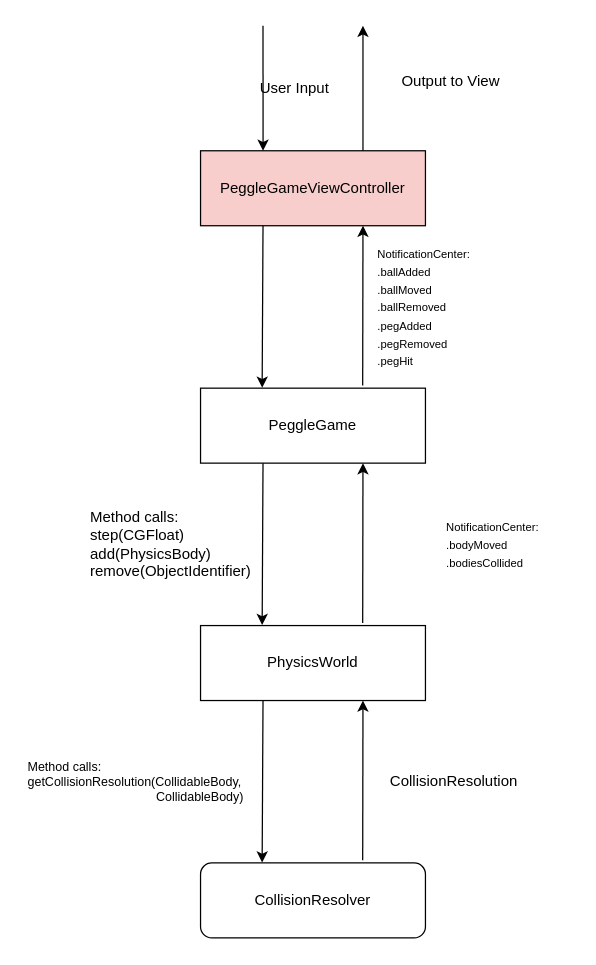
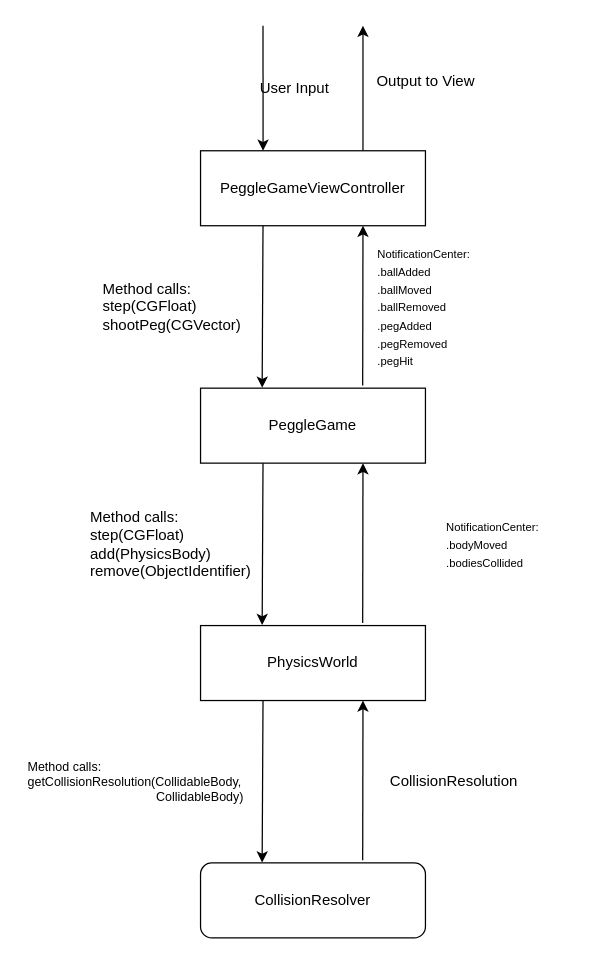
  <mxCell id="0" />
  <mxCell id="1" parent="0" />
- <mxCell id="2" value="PeggleGameViewController" style="rounded=0;whiteSpace=wrap;html=1;fillColor=#f8cecc;" vertex="1" parent="1"><mxGeometry x="160" y="120" width="180" height="60" as="geometry" /></mxCell>
+ <mxCell id="2" value="PeggleGameViewController" style="rounded=0;whiteSpace=wrap;html=1;" vertex="1" parent="1"><mxGeometry x="160" y="120" width="180" height="60" as="geometry" /></mxCell>
  <mxCell id="3" value="PeggleGame" style="rounded=0;whiteSpace=wrap;html=1;" vertex="1" parent="1"><mxGeometry x="160" y="310" width="180" height="60" as="geometry" /></mxCell>
  <mxCell id="4" value="" style="endArrow=classic;html=1;rounded=0;entryX=0.278;entryY=0;entryDx=0;entryDy=0;entryPerimeter=0;" edge="1" parent="1" target="2"><mxGeometry width="50" height="50" relative="1" as="geometry"><mxPoint x="210" y="20" as="sourcePoint" /><mxPoint x="220" y="100" as="targetPoint" /></mxGeometry></mxCell>
  <mxCell id="5" value="User Input" style="text;html=1;align=center;verticalAlign=middle;resizable=0;points=[];autosize=1;strokeColor=none;fillColor=none;" vertex="1" parent="1"><mxGeometry x="195" y="55" width="80" height="30" as="geometry" /></mxCell>
  <mxCell id="6" value="" style="endArrow=classic;html=1;rounded=0;" edge="1" parent="1"><mxGeometry width="50" height="50" relative="1" as="geometry"><mxPoint x="290" y="120" as="sourcePoint" /><mxPoint x="290" y="20" as="targetPoint" /></mxGeometry></mxCell>
- <mxCell id="7" value="Output to View" style="text;html=1;align=center;verticalAlign=middle;resizable=0;points=[];autosize=1;strokeColor=none;fillColor=none;" vertex="1" parent="1"><mxGeometry x="310" y="50" width="100" height="30" as="geometry" /></mxCell>
+ <mxCell id="7" value="Output to View" style="text;html=1;align=center;verticalAlign=middle;resizable=0;points=[];autosize=1;strokeColor=none;fillColor=none;" vertex="1" parent="1"><mxGeometry x="290" y="50" width="100" height="30" as="geometry" /></mxCell>
  <mxCell id="8" value="" style="endArrow=classic;html=1;rounded=0;entryX=0.274;entryY=-0.006;entryDx=0;entryDy=0;entryPerimeter=0;" edge="1" parent="1" target="3"><mxGeometry width="50" height="50" relative="1" as="geometry"><mxPoint x="210" y="180" as="sourcePoint" /><mxPoint x="210" y="280" as="targetPoint" /></mxGeometry></mxCell>
+ <mxCell id="9" value="Method calls:&lt;br&gt;step(CGFloat)&lt;br&gt;shootPeg(CGVector)" style="text;html=1;align=left;verticalAlign=middle;resizable=0;points=[];autosize=1;strokeColor=none;fillColor=none;" vertex="1" parent="1"><mxGeometry x="80" y="215" width="130" height="60" as="geometry" /></mxCell>
  <mxCell id="10" value="" style="endArrow=classic;html=1;rounded=0;exitX=0.721;exitY=-0.035;exitDx=0;exitDy=0;exitPerimeter=0;" edge="1" parent="1" source="3"><mxGeometry width="50" height="50" relative="1" as="geometry"><mxPoint x="291.22" y="278.68" as="sourcePoint" /><mxPoint x="290" y="180" as="targetPoint" /></mxGeometry></mxCell>
  <mxCell id="11" value="&lt;font style=&quot;font-size: 9px;&quot;&gt;NotificationCenter:&lt;br&gt;.ballAdded&lt;br&gt;.ballMoved&lt;br&gt;.ballRemoved&lt;br&gt;.pegAdded&lt;br&gt;.pegRemoved&lt;br&gt;.pegHit&lt;/font&gt;" style="text;html=1;align=left;verticalAlign=middle;resizable=0;points=[];autosize=1;strokeColor=none;fillColor=none;" vertex="1" parent="1"><mxGeometry x="300" y="190" width="100" height="110" as="geometry" /></mxCell>
  <mxCell id="12" value="PhysicsWorld" style="rounded=0;whiteSpace=wrap;html=1;" vertex="1" parent="1"><mxGeometry x="160" y="500" width="180" height="60" as="geometry" /></mxCell>
  <mxCell id="13" value="" style="endArrow=classic;html=1;rounded=0;entryX=0.274;entryY=-0.006;entryDx=0;entryDy=0;entryPerimeter=0;" edge="1" parent="1" target="12"><mxGeometry width="50" height="50" relative="1" as="geometry"><mxPoint x="210" y="370" as="sourcePoint" /><mxPoint x="210" y="470" as="targetPoint" /></mxGeometry></mxCell>
  <mxCell id="14" value="Method calls:&lt;br&gt;step(CGFloat)&lt;br&gt;add(PhysicsBody)&lt;br&gt;&lt;div style=&quot;&quot;&gt;&lt;span style=&quot;background-color: initial;&quot;&gt;remove(ObjectIdentifier)&lt;/span&gt;&lt;/div&gt;" style="text;html=1;align=left;verticalAlign=middle;resizable=0;points=[];autosize=1;strokeColor=none;fillColor=none;" vertex="1" parent="1"><mxGeometry x="70" y="400" width="150" height="70" as="geometry" /></mxCell>
  <mxCell id="15" value="" style="endArrow=classic;html=1;rounded=0;exitX=0.721;exitY=-0.035;exitDx=0;exitDy=0;exitPerimeter=0;" edge="1" parent="1" source="12"><mxGeometry width="50" height="50" relative="1" as="geometry"><mxPoint x="291.22" y="468.68" as="sourcePoint" /><mxPoint x="290" y="370" as="targetPoint" /></mxGeometry></mxCell>
  <mxCell id="16" value="&lt;font style=&quot;font-size: 9px;&quot;&gt;NotificationCenter:&lt;br&gt;.bodyMoved&lt;br&gt;.bodiesCollided&lt;br&gt;&lt;/font&gt;" style="text;html=1;align=left;verticalAlign=middle;resizable=0;points=[];autosize=1;strokeColor=none;fillColor=none;" vertex="1" parent="1"><mxGeometry x="355" y="405" width="100" height="60" as="geometry" /></mxCell>
  <mxCell id="17" value="CollisionResolver" style="whiteSpace=wrap;html=1;rounded=1;" vertex="1" parent="1"><mxGeometry x="160" y="690" width="180" height="60" as="geometry" /></mxCell>
  <mxCell id="18" value="" style="endArrow=classic;html=1;rounded=0;entryX=0.274;entryY=-0.006;entryDx=0;entryDy=0;entryPerimeter=0;" edge="1" parent="1" target="17"><mxGeometry width="50" height="50" relative="1" as="geometry"><mxPoint x="210" y="560" as="sourcePoint" /><mxPoint x="210" y="660" as="targetPoint" /></mxGeometry></mxCell>
  <mxCell id="19" value="Method calls:&lt;br style=&quot;font-size: 10px;&quot;&gt;getCollisionResolution(CollidableBody, &lt;br&gt;&lt;span style=&quot;white-space: pre;&quot;&gt;&#09;&lt;/span&gt;&lt;span style=&quot;white-space: pre;&quot;&gt;&#09;&lt;/span&gt;&lt;span style=&quot;white-space: pre;&quot;&gt;&#09;&lt;/span&gt;&lt;span style=&quot;white-space: pre;&quot;&gt;&#09;&lt;/span&gt;&amp;nbsp; &amp;nbsp; &amp;nbsp;CollidableBody)" style="text;html=1;align=left;verticalAlign=middle;resizable=0;points=[];autosize=1;strokeColor=none;fillColor=none;fontSize=10;" vertex="1" parent="1"><mxGeometry x="20" y="600" width="200" height="50" as="geometry" /></mxCell>
  <mxCell id="20" value="" style="endArrow=classic;html=1;rounded=0;exitX=0.721;exitY=-0.035;exitDx=0;exitDy=0;exitPerimeter=0;" edge="1" parent="1" source="17"><mxGeometry width="50" height="50" relative="1" as="geometry"><mxPoint x="291.22" y="658.68" as="sourcePoint" /><mxPoint x="290" y="560" as="targetPoint" /></mxGeometry></mxCell>
  <mxCell id="21" value="CollisionResolution" style="text;html=1;align=left;verticalAlign=middle;resizable=0;points=[];autosize=1;strokeColor=none;fillColor=none;" vertex="1" parent="1"><mxGeometry x="310" y="610" width="130" height="30" as="geometry" /></mxCell>
